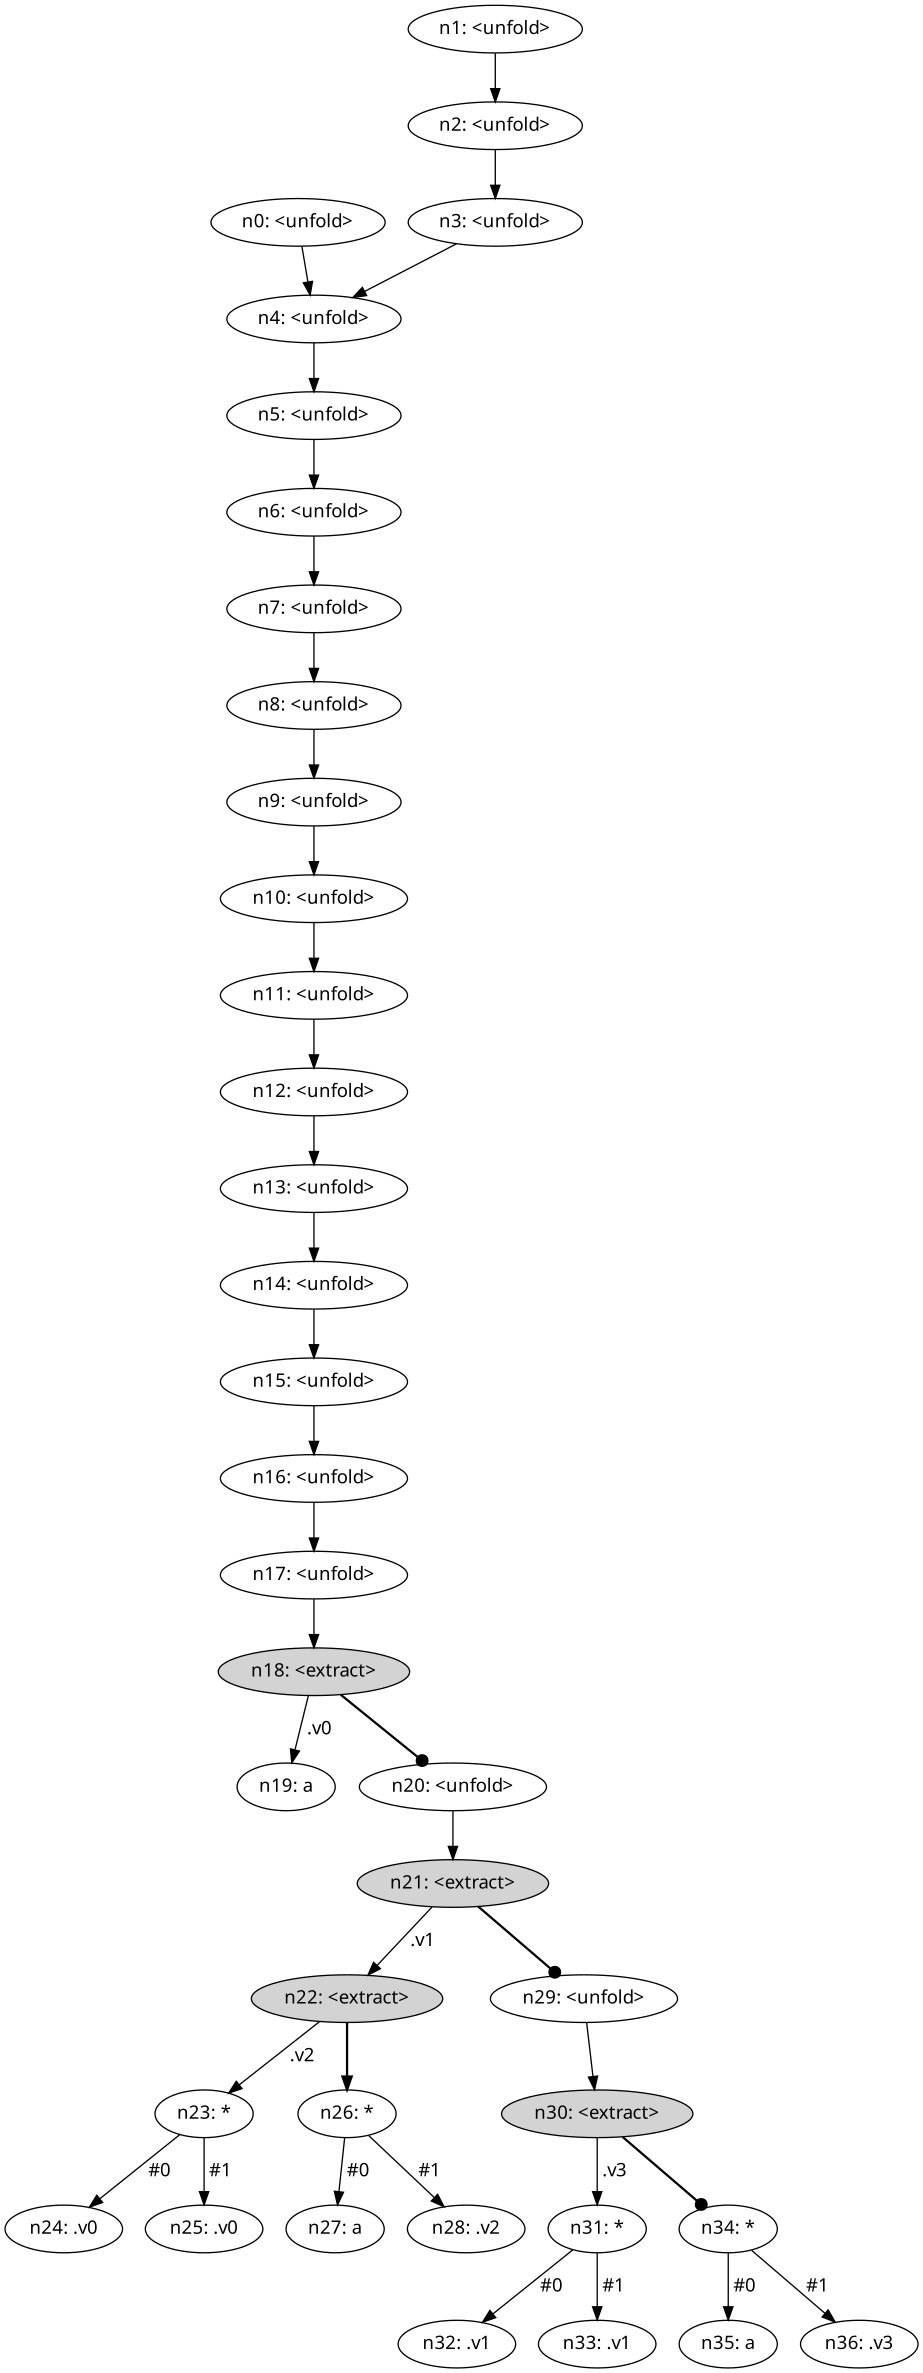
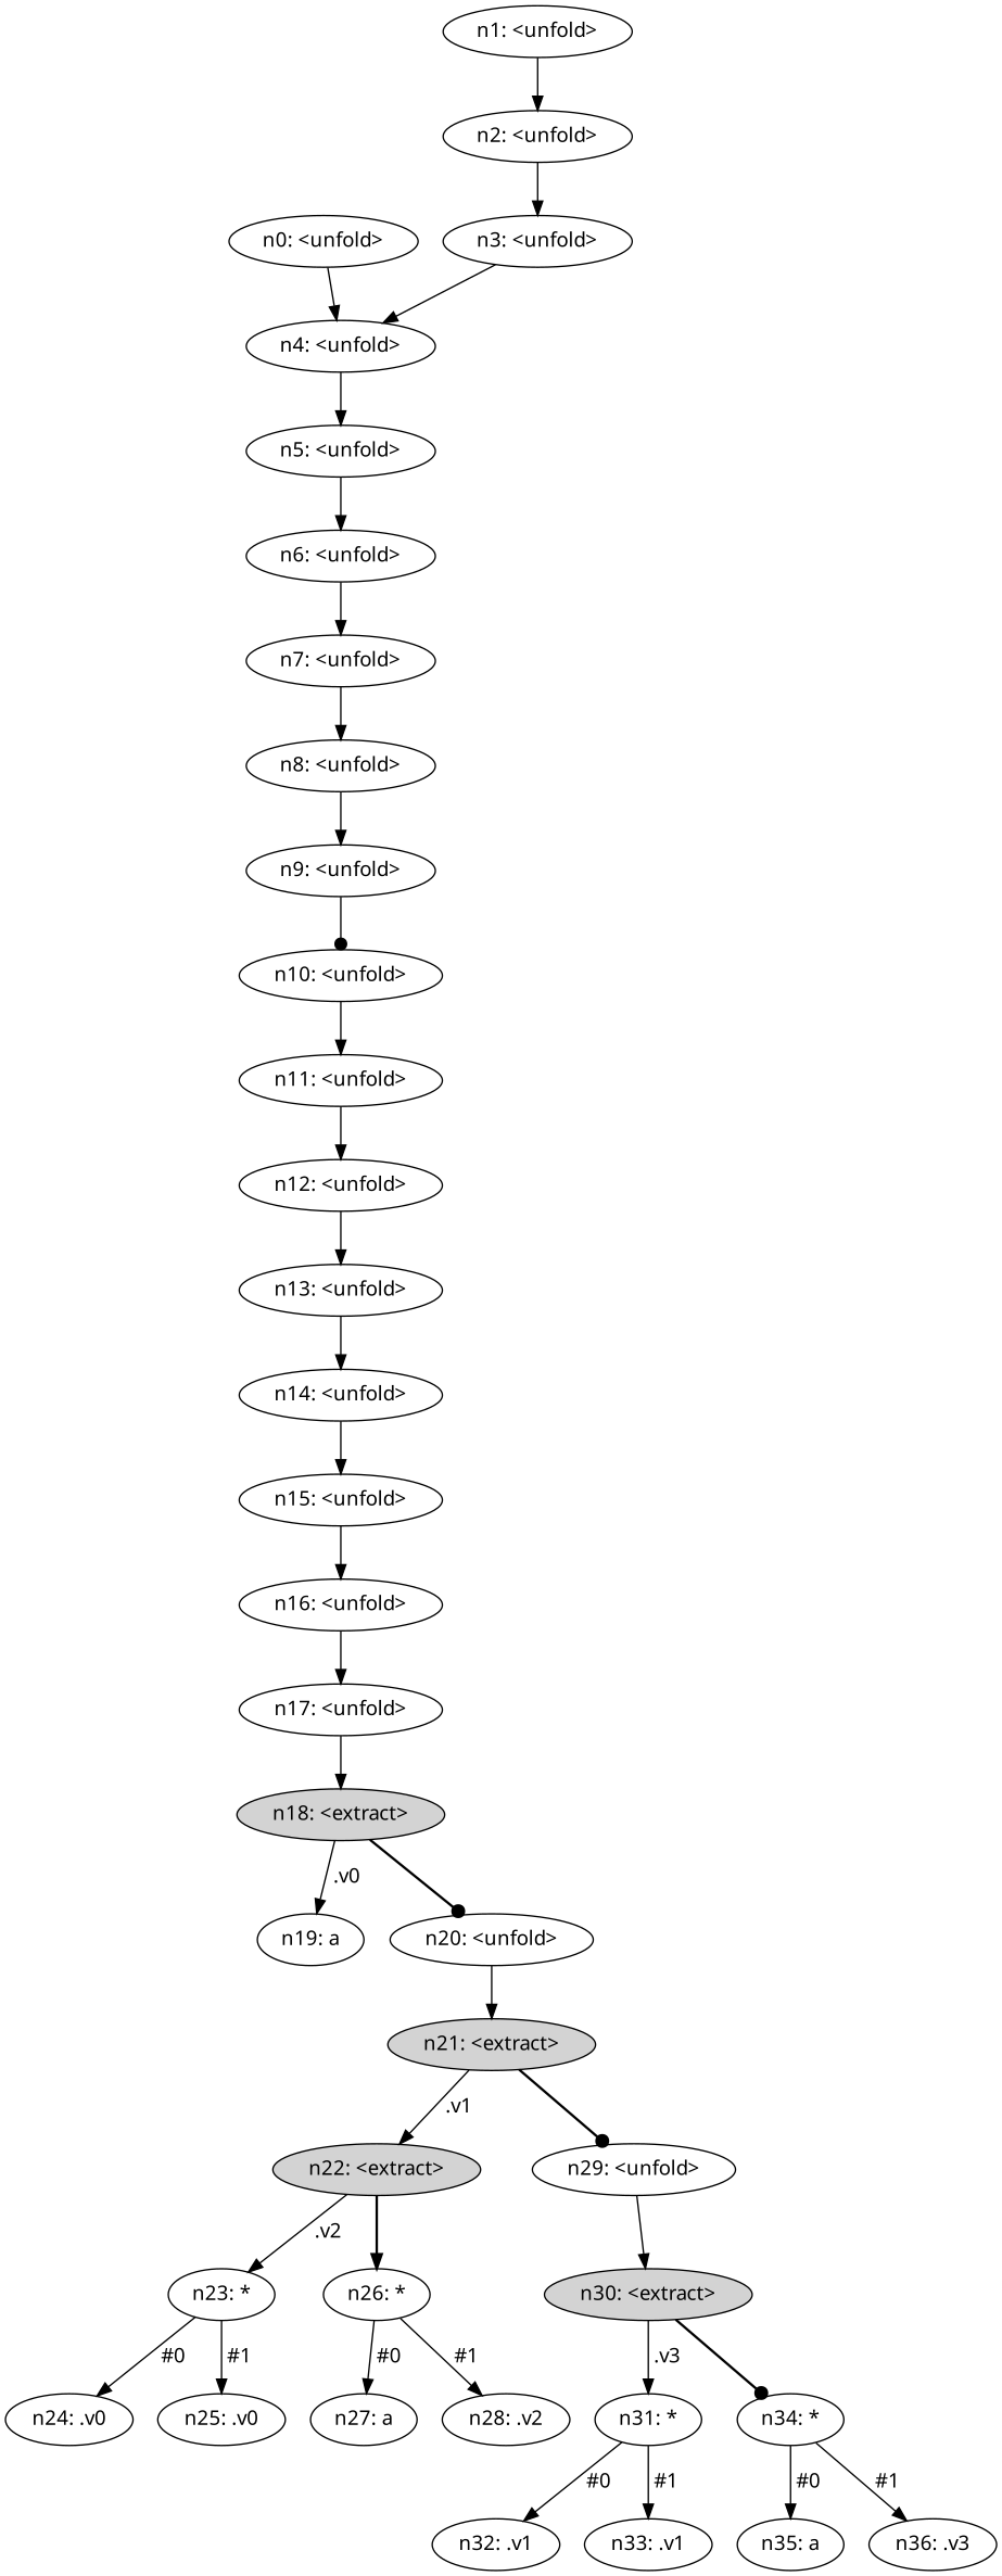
  digraph {
    node [fontname="bold helvetica"]
    edge [fontname="bold helvetica"]
    n1 [label="n0: <unfold>"]
    n2 [label="n4: <unfold>"]
    n3 [label="n1: <unfold>"]
    n4 [label="n2: <unfold>"]
    n5 [label="n3: <unfold>"]
    n6 [label="n5: <unfold>"]
    n7 [label="n6: <unfold>"]
    n8 [label="n7: <unfold>"]
    n9 [label="n8: <unfold>"]
    n10 [label="n9: <unfold>"]
    n11 [label="n10: <unfold>"]
    n12 [label="n11: <unfold>"]
    n13 [label="n12: <unfold>"]
    n14 [label="n13: <unfold>"]
    n15 [label="n14: <unfold>"]
    n16 [label="n15: <unfold>"]
    n17 [label="n16: <unfold>"]
    n18 [label="n17: <unfold>"]
    n19 [label="n18: <extract>" style=filled]
    n20 [label="n19: a"]
    n21 [label="n20: <unfold>"]
    n22 [label="n21: <extract>" style=filled]
    n23 [label="n22: <extract>" style=filled]
    n24 [label="n29: <unfold>"]
    n25 [label="n23: *"]
    n26 [label="n26: *"]
    n27 [label="n30: <extract>" style=filled]
    n28 [label="n24: .v0"]
    n29 [label="n25: .v0"]
    n30 [label="n27: a"]
    n31 [label="n28: .v2"]
    n32 [label="n31: *"]
    n33 [label="n34: *"]
    n34 [label="n32: .v1"]
    n35 [label="n33: .v1"]
    n36 [label="n35: a"]
    n37 [label="n36: .v3"]
    n1 -> n2
    n2 -> n6
    n3 -> n4
    n4 -> n5
    n5 -> n2
    n6 -> n7
    n7 -> n8
    n8 -> n9
    n9 -> n10
-   n10 -> n11
+   n10 -> n11 [arrowhead=dot]
    n11 -> n12
    n12 -> n13
    n13 -> n14
    n14 -> n15
    n15 -> n16
    n16 -> n17
    n17 -> n18
    n18 -> n19
    n19 -> n20 [label=" .v0 "]
    n19 -> n21 [arrowhead=dot penwidth=1.7]
    n21 -> n22
    n22 -> n23 [label=" .v1 "]
    n22 -> n24 [arrowhead=dot penwidth=1.7]
    n23 -> n25 [label=" .v2 "]
    n23 -> n26 [arrowhead=normal penwidth=1.7]
    n24 -> n27
    n25 -> n28 [label=" #0 "]
    n25 -> n29 [label=" #1 "]
    n26 -> n30 [label=" #0 "]
    n26 -> n31 [label=" #1 "]
    n27 -> n32 [label=" .v3 "]
    n27 -> n33 [arrowhead=dot penwidth=1.7]
    n32 -> n34 [label=" #0 "]
    n32 -> n35 [label=" #1 "]
    n33 -> n36 [label=" #0 "]
    n33 -> n37 [label=" #1 "]
  }
